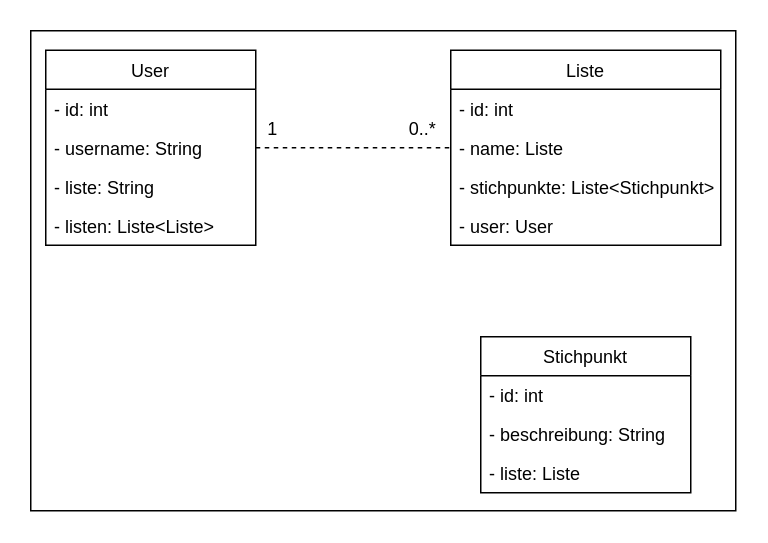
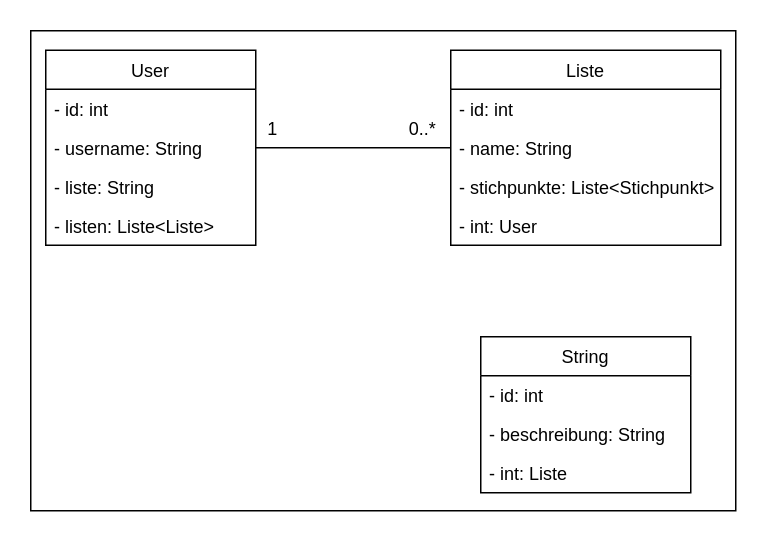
  <mxCell id="0" />
  <mxCell id="1" parent="0" />
  <mxCell id="2" value="" style="rounded=0;whiteSpace=wrap;html=1;" vertex="1" parent="1"><mxGeometry x="20" y="20" width="470" height="320" as="geometry" /></mxCell>
  <mxCell id="3" value="User" style="swimlane;fontStyle=0;childLayout=stackLayout;horizontal=1;startSize=26;fillColor=none;horizontalStack=0;resizeParent=1;resizeParentMax=0;resizeLast=0;collapsible=1;marginBottom=0;" vertex="1" parent="1"><mxGeometry x="30" y="33" width="140" height="130" as="geometry"><mxRectangle x="80" y="173" width="60" height="26" as="alternateBounds" /></mxGeometry></mxCell>
  <mxCell id="4" value="- id: int " style="text;strokeColor=none;fillColor=none;align=left;verticalAlign=top;spacingLeft=4;spacingRight=4;overflow=hidden;rotatable=0;points=[[0,0.5],[1,0.5]];portConstraint=eastwest;" vertex="1" parent="3"><mxGeometry y="26" width="140" height="26" as="geometry" /></mxCell>
  <mxCell id="5" value="- username: String" style="text;strokeColor=none;fillColor=none;align=left;verticalAlign=top;spacingLeft=4;spacingRight=4;overflow=hidden;rotatable=0;points=[[0,0.5],[1,0.5]];portConstraint=eastwest;" vertex="1" parent="3"><mxGeometry y="52" width="140" height="26" as="geometry" /></mxCell>
  <mxCell id="6" value="- liste: String" style="text;strokeColor=none;fillColor=none;align=left;verticalAlign=top;spacingLeft=4;spacingRight=4;overflow=hidden;rotatable=0;points=[[0,0.5],[1,0.5]];portConstraint=eastwest;" vertex="1" parent="3"><mxGeometry y="78" width="140" height="26" as="geometry" /></mxCell>
  <mxCell id="7" value="- listen: Liste&lt;Liste&gt;" style="text;strokeColor=none;fillColor=none;align=left;verticalAlign=top;spacingLeft=4;spacingRight=4;overflow=hidden;rotatable=0;points=[[0,0.5],[1,0.5]];portConstraint=eastwest;" vertex="1" parent="3"><mxGeometry y="104" width="140" height="26" as="geometry" /></mxCell>
- <mxCell id="8" value="Stichpunkt" style="swimlane;fontStyle=0;childLayout=stackLayout;horizontal=1;startSize=26;fillColor=none;horizontalStack=0;resizeParent=1;resizeParentMax=0;resizeLast=0;collapsible=1;marginBottom=0;" vertex="1" parent="1"><mxGeometry x="320" y="224" width="140" height="104" as="geometry"><mxRectangle x="440" y="164" width="90" height="26" as="alternateBounds" /></mxGeometry></mxCell>
+ <mxCell id="8" value="String" style="swimlane;fontStyle=0;childLayout=stackLayout;horizontal=1;startSize=26;fillColor=none;horizontalStack=0;resizeParent=1;resizeParentMax=0;resizeLast=0;collapsible=1;marginBottom=0;" vertex="1" parent="1"><mxGeometry x="320" y="224" width="140" height="104" as="geometry"><mxRectangle x="440" y="164" width="90" height="26" as="alternateBounds" /></mxGeometry></mxCell>
  <mxCell id="9" value="- id: int" style="text;strokeColor=none;fillColor=none;align=left;verticalAlign=top;spacingLeft=4;spacingRight=4;overflow=hidden;rotatable=0;points=[[0,0.5],[1,0.5]];portConstraint=eastwest;" vertex="1" parent="8"><mxGeometry y="26" width="140" height="26" as="geometry" /></mxCell>
  <mxCell id="10" value="- beschreibung: String" style="text;strokeColor=none;fillColor=none;align=left;verticalAlign=top;spacingLeft=4;spacingRight=4;overflow=hidden;rotatable=0;points=[[0,0.5],[1,0.5]];portConstraint=eastwest;" vertex="1" parent="8"><mxGeometry y="52" width="140" height="26" as="geometry" /></mxCell>
- <mxCell id="11" value="- liste: Liste" style="text;strokeColor=none;fillColor=none;align=left;verticalAlign=top;spacingLeft=4;spacingRight=4;overflow=hidden;rotatable=0;points=[[0,0.5],[1,0.5]];portConstraint=eastwest;" vertex="1" parent="8"><mxGeometry y="78" width="140" height="26" as="geometry" /></mxCell>
+ <mxCell id="11" value="- int: Liste" style="text;strokeColor=none;fillColor=none;align=left;verticalAlign=top;spacingLeft=4;spacingRight=4;overflow=hidden;rotatable=0;points=[[0,0.5],[1,0.5]];portConstraint=eastwest;" vertex="1" parent="8"><mxGeometry y="78" width="140" height="26" as="geometry" /></mxCell>
  <mxCell id="12" value="Liste" style="swimlane;fontStyle=0;childLayout=stackLayout;horizontal=1;startSize=26;fillColor=none;horizontalStack=0;resizeParent=1;resizeParentMax=0;resizeLast=0;collapsible=1;marginBottom=0;" vertex="1" parent="1"><mxGeometry x="300" y="33" width="180" height="130" as="geometry"><mxRectangle x="350" y="186" width="60" height="26" as="alternateBounds" /></mxGeometry></mxCell>
  <mxCell id="13" value="- id: int" style="text;strokeColor=none;fillColor=none;align=left;verticalAlign=top;spacingLeft=4;spacingRight=4;overflow=hidden;rotatable=0;points=[[0,0.5],[1,0.5]];portConstraint=eastwest;" vertex="1" parent="12"><mxGeometry y="26" width="180" height="26" as="geometry" /></mxCell>
- <mxCell id="14" value="- name: Liste" style="text;strokeColor=none;fillColor=none;align=left;verticalAlign=top;spacingLeft=4;spacingRight=4;overflow=hidden;rotatable=0;points=[[0,0.5],[1,0.5]];portConstraint=eastwest;" vertex="1" parent="12"><mxGeometry y="52" width="180" height="26" as="geometry" /></mxCell>
+ <mxCell id="14" value="- name: String" style="text;strokeColor=none;fillColor=none;align=left;verticalAlign=top;spacingLeft=4;spacingRight=4;overflow=hidden;rotatable=0;points=[[0,0.5],[1,0.5]];portConstraint=eastwest;" vertex="1" parent="12"><mxGeometry y="52" width="180" height="26" as="geometry" /></mxCell>
  <mxCell id="15" value="- stichpunkte: Liste&lt;Stichpunkt&gt;" style="text;strokeColor=none;fillColor=none;align=left;verticalAlign=top;spacingLeft=4;spacingRight=4;overflow=hidden;rotatable=0;points=[[0,0.5],[1,0.5]];portConstraint=eastwest;" vertex="1" parent="12"><mxGeometry y="78" width="180" height="26" as="geometry" /></mxCell>
- <mxCell id="16" value="- user: User" style="text;strokeColor=none;fillColor=none;align=left;verticalAlign=top;spacingLeft=4;spacingRight=4;overflow=hidden;rotatable=0;points=[[0,0.5],[1,0.5]];portConstraint=eastwest;" vertex="1" parent="12"><mxGeometry y="104" width="180" height="26" as="geometry" /></mxCell>
- <mxCell id="17" style="edgeStyle=orthogonalEdgeStyle;orthogonalLoop=1;jettySize=auto;html=1;exitX=1;exitY=0.5;exitDx=0;exitDy=0;entryX=0;entryY=0.5;entryDx=0;entryDy=0;startSize=6;endArrow=none;endFill=0;endSize=19;strokeColor=#000000;strokeWidth=1;align=left;dashed=1;" edge="1" parent="1" source="5" target="12"><mxGeometry relative="1" as="geometry" /></mxCell>
+ <mxCell id="16" value="- int: User" style="text;strokeColor=none;fillColor=none;align=left;verticalAlign=top;spacingLeft=4;spacingRight=4;overflow=hidden;rotatable=0;points=[[0,0.5],[1,0.5]];portConstraint=eastwest;" vertex="1" parent="12"><mxGeometry y="104" width="180" height="26" as="geometry" /></mxCell>
+ <mxCell id="17" style="edgeStyle=orthogonalEdgeStyle;orthogonalLoop=1;jettySize=auto;html=1;exitX=1;exitY=0.5;exitDx=0;exitDy=0;entryX=0;entryY=0.5;entryDx=0;entryDy=0;startSize=6;endArrow=none;endFill=0;endSize=19;strokeColor=#000000;strokeWidth=1;align=left;" edge="1" parent="1" source="5" target="12"><mxGeometry relative="1" as="geometry" /></mxCell>
  <mxCell id="18" value="0..*" style="text;html=1;resizable=0;points=[];align=center;verticalAlign=middle;labelBackgroundColor=#ffffff;" vertex="1" connectable="0" parent="17"><mxGeometry x="0.723" y="1" relative="1" as="geometry"><mxPoint x="-2" y="-12" as="offset" /></mxGeometry></mxCell>
  <mxCell id="19" value="1" style="text;html=1;resizable=0;points=[];align=center;verticalAlign=middle;labelBackgroundColor=#ffffff;" vertex="1" connectable="0" parent="17"><mxGeometry x="-0.785" y="1" relative="1" as="geometry"><mxPoint x="-4" y="-12" as="offset" /></mxGeometry></mxCell>
